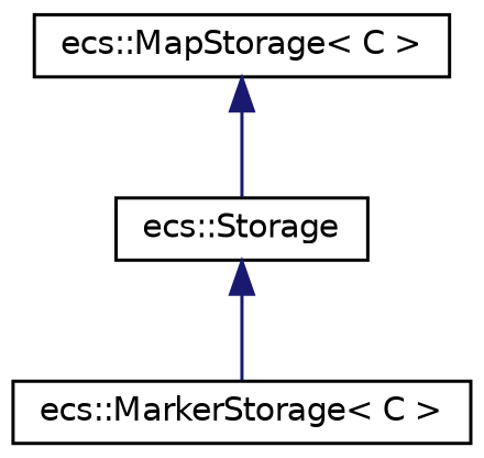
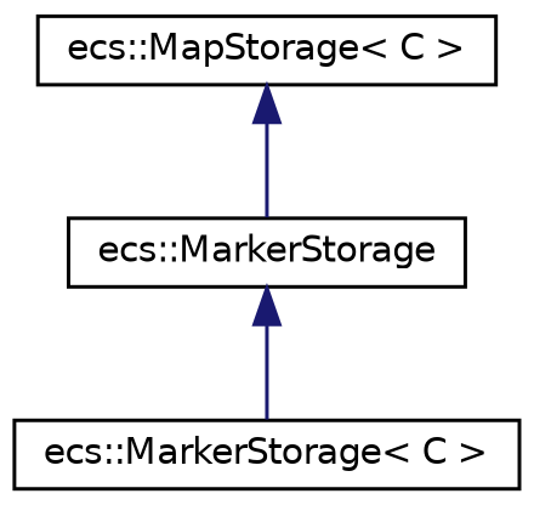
  digraph {
    rankdir=TB
    node [color=black fillcolor=white fontname=Helvetica fontsize=10 shape=record style=filled]
    edge [color=midnightblue dir=back fontname=Helvetica fontsize=10 labelfontname=Helvetica labelfontsize=10 style=solid]
-   n1 [height=0.2 label="ecs::Storage" width=0.4]
+   n1 [height=0.2 label="ecs::MarkerStorage" width=0.4]
    n2 [height=0.2 label="ecs::MarkerStorage\< C \>" width=0.4]
    n3 [height=0.2 label="ecs::MapStorage\< C \>" width=0.4]
    n1 -> n2
    n3 -> n1
  }
